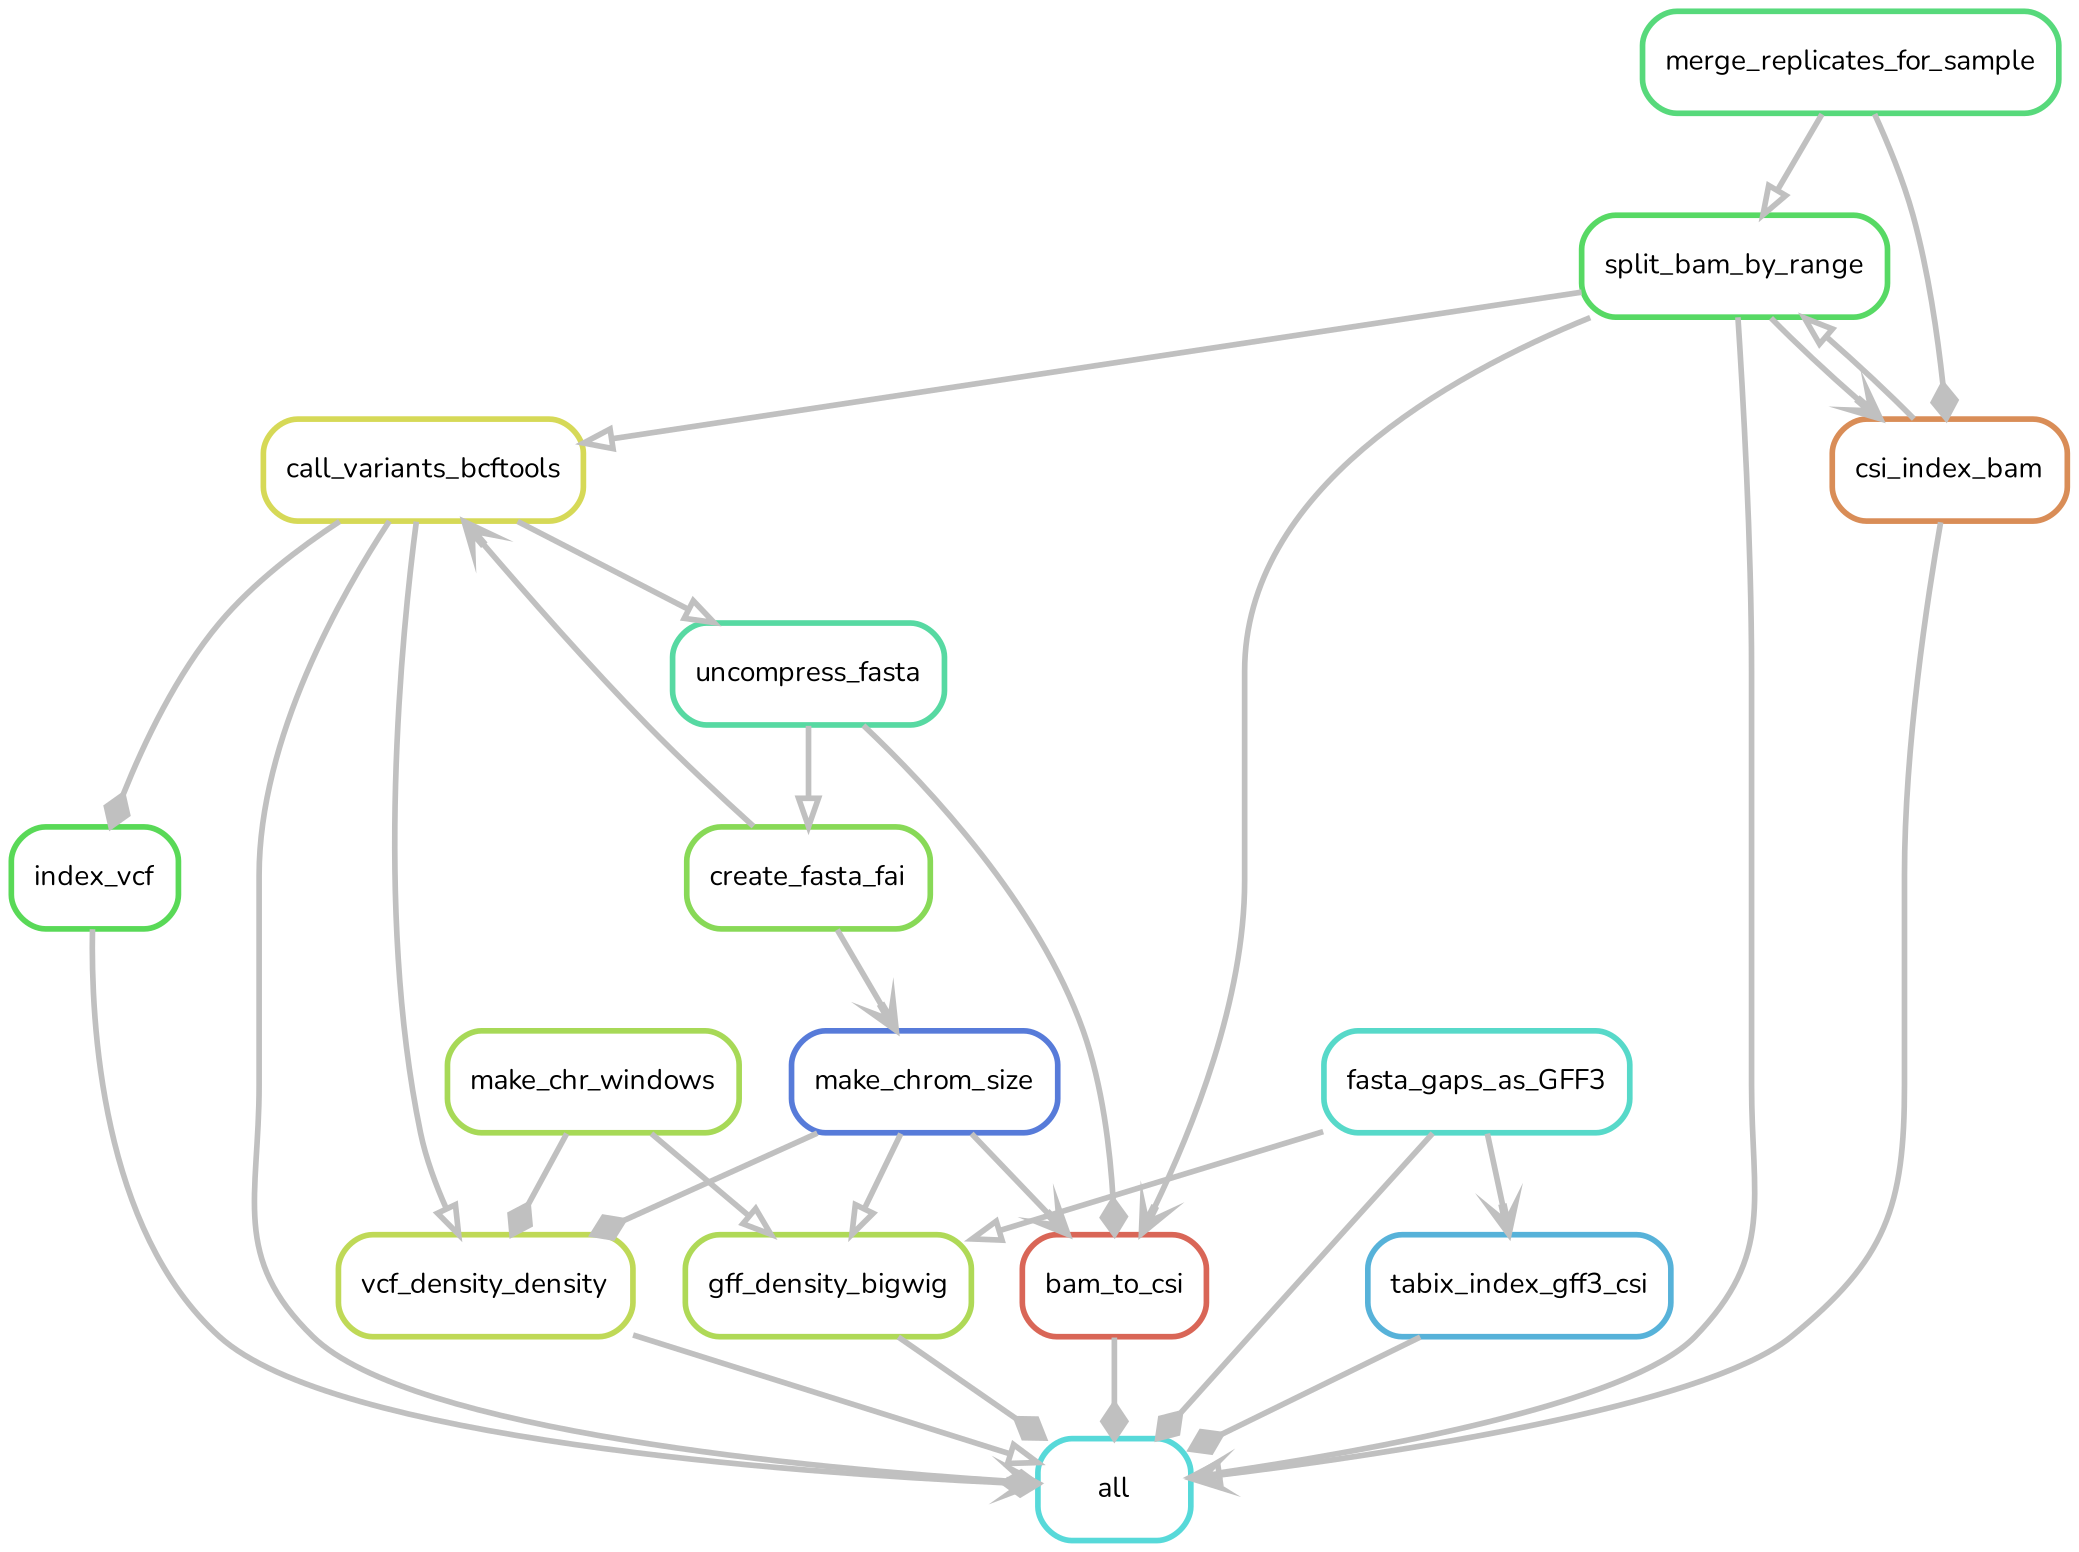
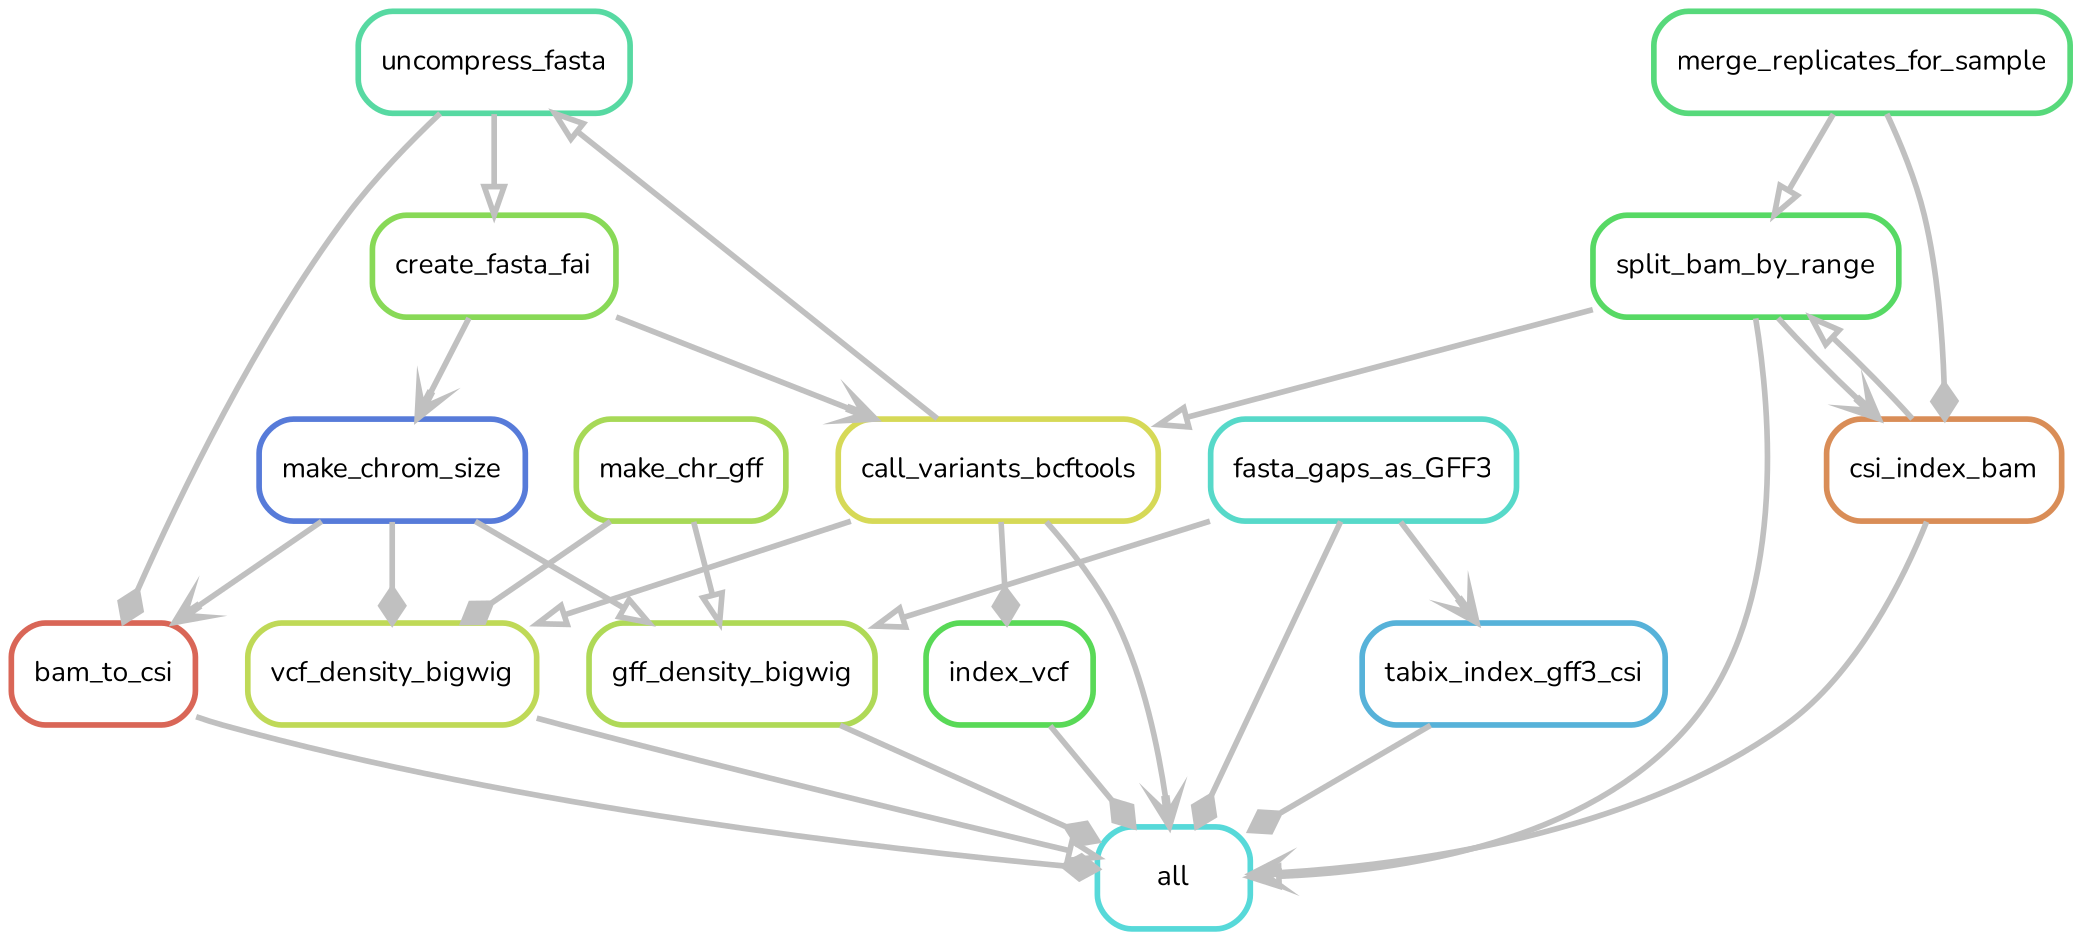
  digraph {
    bgcolor=white
    fontname=Nunito
    node [fontname=Nunito fontsize=10 penwidth=2 shape=box style=rounded]
    edge [arrowhead=onormal color=grey fontname=Nunito penwidth=2]
-   n1 [color="0.20 0.6 0.85" label=vcf_density_density]
+   n1 [color="0.20 0.6 0.85" label=vcf_density_bigwig]
    n2 [color="0.50 0.6 0.85" label=all]
    n3 [color="0.22 0.6 0.85" label=gff_density_bigwig]
-   n4 [color="0.23 0.6 0.85" label=make_chr_windows]
+   n4 [color="0.23 0.6 0.85" label=make_chr_gff]
    n5 [color="0.02 0.6 0.85" label=bam_to_csi]
    n6 [color="0.33 0.6 0.85" label=index_vcf]
    n7 [color="0.55 0.6 0.85" label=tabix_index_gff3_csi]
    n8 [color="0.07 0.6 0.85" label=csi_index_bam]
    n9 [color="0.35 0.6 0.85" label=split_bam_by_range]
    n10 [color="0.17 0.6 0.85" label=call_variants_bcftools]
    n11 [color="0.27 0.6 0.85" label=create_fasta_fai]
    n12 [color="0.62 0.6 0.85" label=make_chrom_size]
    n13 [color="0.43 0.6 0.85" label=uncompress_fasta]
    n14 [color="0.38 0.6 0.85" label=merge_replicates_for_sample]
    n15 [color="0.48 0.6 0.85" label=fasta_gaps_as_GFF3]
    n1 -> n2
    n3 -> n2 [arrowhead=diamond]
    n4 -> n1 [arrowhead=diamond]
    n4 -> n3
    n5 -> n2 [arrowhead=diamond]
    n6 -> n2 [arrowhead=diamond]
    n7 -> n2 [arrowhead=diamond]
    n8 -> n2 [arrowhead=vee]
    n8 -> n9
    n9 -> n2
-   n9 -> n5 [arrowhead=vee]
    n9 -> n8 [arrowhead=vee]
    n9 -> n10
    n10 -> n1
    n10 -> n2 [arrowhead=vee]
    n10 -> n6 [arrowhead=diamond]
    n10 -> n13
    n11 -> n10 [arrowhead=vee]
    n11 -> n12 [arrowhead=vee]
    n12 -> n1 [arrowhead=diamond]
    n12 -> n3
    n12 -> n5 [arrowhead=vee]
    n13 -> n5 [arrowhead=diamond]
    n13 -> n11
    n14 -> n8 [arrowhead=diamond]
    n14 -> n9
    n15 -> n2 [arrowhead=diamond]
    n15 -> n3
    n15 -> n7 [arrowhead=vee]
  }
